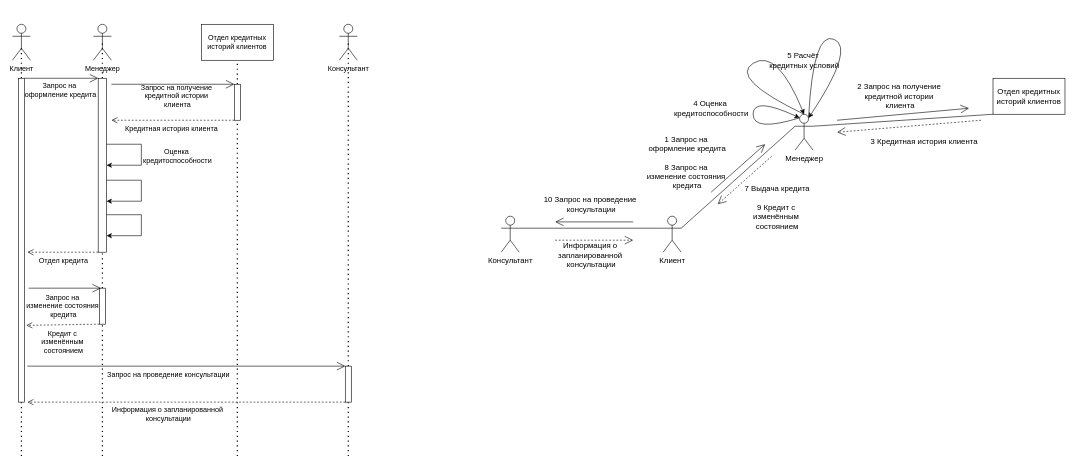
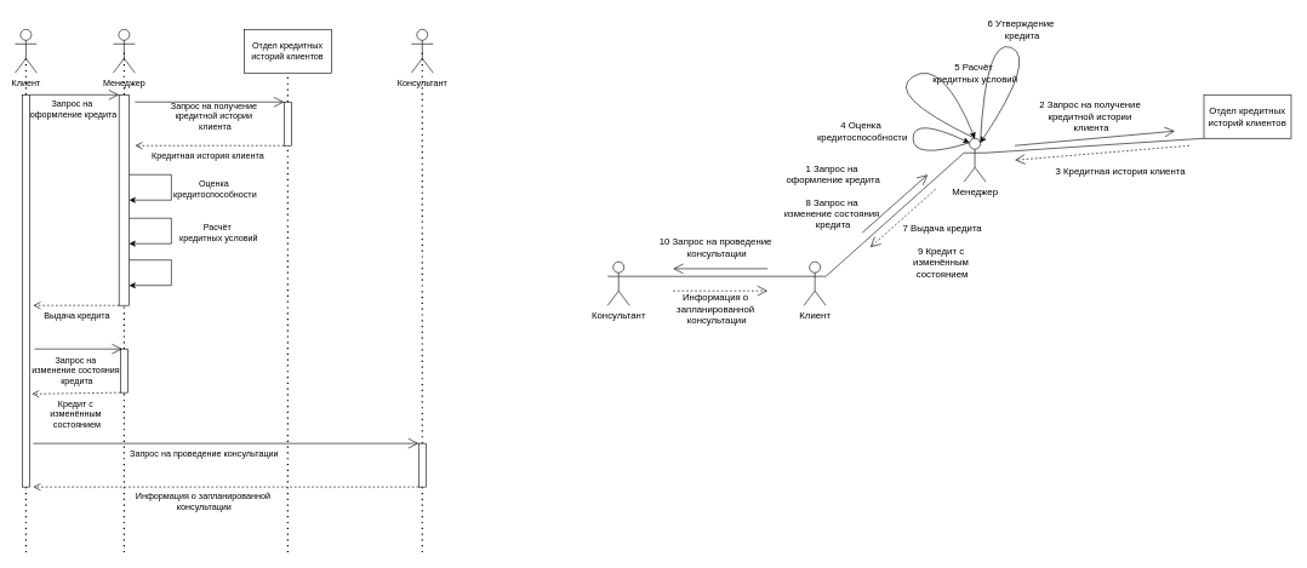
  <mxCell id="0" />
  <mxCell id="1" parent="0" />
  <mxCell id="2" value="Клиент" style="shape=umlActor;verticalLabelPosition=bottom;verticalAlign=top;html=1;outlineConnect=0;" vertex="1" parent="1"><mxGeometry x="20" y="40" width="30" height="60" as="geometry" /></mxCell>
  <mxCell id="3" value="" style="endArrow=none;dashed=1;html=1;dashPattern=1 3;strokeWidth=2;rounded=0;" edge="1" parent="1" source="9"><mxGeometry width="50" height="50" relative="1" as="geometry"><mxPoint x="35" y="640" as="sourcePoint" /><mxPoint x="35" y="80" as="targetPoint" /></mxGeometry></mxCell>
  <mxCell id="4" value="Менеджер" style="shape=umlActor;verticalLabelPosition=bottom;verticalAlign=top;html=1;outlineConnect=0;" vertex="1" parent="1"><mxGeometry x="155" y="40" width="30" height="60" as="geometry" /></mxCell>
  <mxCell id="5" value="" style="endArrow=none;dashed=1;html=1;dashPattern=1 3;strokeWidth=2;rounded=0;entryX=0.5;entryY=0.5;entryDx=0;entryDy=0;entryPerimeter=0;" edge="1" parent="1" source="7" target="4"><mxGeometry width="50" height="50" relative="1" as="geometry"><mxPoint x="170" y="640" as="sourcePoint" /><mxPoint x="395" y="350" as="targetPoint" /></mxGeometry></mxCell>
  <mxCell id="6" value="" style="endArrow=none;dashed=1;html=1;dashPattern=1 3;strokeWidth=2;rounded=0;entryX=0.5;entryY=0.5;entryDx=0;entryDy=0;entryPerimeter=0;" edge="1" parent="1" source="26" target="7"><mxGeometry width="50" height="50" relative="1" as="geometry"><mxPoint x="170" y="640" as="sourcePoint" /><mxPoint x="170" y="70" as="targetPoint" /></mxGeometry></mxCell>
  <mxCell id="7" value="" style="rounded=0;whiteSpace=wrap;html=1;" vertex="1" parent="1"><mxGeometry x="163" y="130" width="14" height="290" as="geometry" /></mxCell>
  <mxCell id="8" value="" style="endArrow=none;dashed=1;html=1;dashPattern=1 3;strokeWidth=2;rounded=0;" edge="1" parent="1" target="9"><mxGeometry width="50" height="50" relative="1" as="geometry"><mxPoint x="35" y="760" as="sourcePoint" /><mxPoint x="35" y="80" as="targetPoint" /></mxGeometry></mxCell>
  <mxCell id="9" value="" style="rounded=0;whiteSpace=wrap;html=1;" vertex="1" parent="1"><mxGeometry x="30" y="130" width="10" height="540" as="geometry" /></mxCell>
  <mxCell id="10" value="&lt;div&gt;Запрос на&amp;nbsp;&lt;/div&gt;&lt;div&gt;оформление кредита&lt;/div&gt;" style="text;html=1;align=center;verticalAlign=middle;resizable=0;points=[];autosize=1;strokeColor=none;fillColor=none;" vertex="1" parent="1"><mxGeometry x="30" y="130" width="140" height="40" as="geometry" /></mxCell>
  <mxCell id="11" value="" style="endArrow=classic;html=1;rounded=0;exitX=1;exitY=0.25;exitDx=0;exitDy=0;entryX=1;entryY=0.5;entryDx=0;entryDy=0;" edge="1" parent="1"><mxGeometry width="50" height="50" relative="1" as="geometry"><mxPoint x="177" y="240" as="sourcePoint" /><mxPoint x="177" y="275" as="targetPoint" /><Array as="points"><mxPoint x="235" y="240" /><mxPoint x="235" y="275" /></Array></mxGeometry></mxCell>
  <mxCell id="12" value="Отдел кредитных историй клиентов" style="rounded=0;whiteSpace=wrap;html=1;" vertex="1" parent="1"><mxGeometry x="335" y="40" width="120" height="60" as="geometry" /></mxCell>
  <mxCell id="13" value="" style="endArrow=none;dashed=1;html=1;dashPattern=1 3;strokeWidth=2;rounded=0;entryX=0.5;entryY=1;entryDx=0;entryDy=0;" edge="1" parent="1" source="15" target="12"><mxGeometry width="50" height="50" relative="1" as="geometry"><mxPoint x="395" y="640" as="sourcePoint" /><mxPoint x="435" y="370" as="targetPoint" /></mxGeometry></mxCell>
  <mxCell id="14" value="" style="endArrow=none;dashed=1;html=1;dashPattern=1 3;strokeWidth=2;rounded=0;entryX=0.5;entryY=1;entryDx=0;entryDy=0;" edge="1" parent="1" target="15"><mxGeometry width="50" height="50" relative="1" as="geometry"><mxPoint x="395" y="760" as="sourcePoint" /><mxPoint x="395" y="100" as="targetPoint" /></mxGeometry></mxCell>
  <mxCell id="15" value="" style="rounded=0;whiteSpace=wrap;html=1;" vertex="1" parent="1"><mxGeometry x="390" y="140" width="10" height="60" as="geometry" /></mxCell>
  <mxCell id="16" value="&lt;div&gt;Запрос на получение&amp;nbsp;&lt;/div&gt;&lt;div&gt;кредитной истории&amp;nbsp;&lt;/div&gt;&lt;div&gt;клиента&lt;/div&gt;" style="text;html=1;align=center;verticalAlign=middle;resizable=0;points=[];autosize=1;strokeColor=none;fillColor=none;" vertex="1" parent="1"><mxGeometry x="225" y="130" width="140" height="60" as="geometry" /></mxCell>
  <mxCell id="17" value="" style="endArrow=open;endFill=1;endSize=12;html=1;rounded=0;entryX=0;entryY=0;entryDx=0;entryDy=0;exitX=1;exitY=0;exitDx=0;exitDy=0;" edge="1" parent="1" source="9" target="7"><mxGeometry width="160" relative="1" as="geometry"><mxPoint x="285" y="390" as="sourcePoint" /><mxPoint x="445" y="390" as="targetPoint" /></mxGeometry></mxCell>
  <mxCell id="18" value="" style="endArrow=open;endFill=1;endSize=12;html=1;rounded=0;entryX=0;entryY=0;entryDx=0;entryDy=0;" edge="1" parent="1" target="15"><mxGeometry width="160" relative="1" as="geometry"><mxPoint x="185" y="140" as="sourcePoint" /><mxPoint x="445" y="390" as="targetPoint" /></mxGeometry></mxCell>
  <mxCell id="19" value="" style="html=1;verticalAlign=bottom;endArrow=open;dashed=1;endSize=8;curved=0;rounded=0;exitX=0;exitY=1;exitDx=0;exitDy=0;" edge="1" parent="1" source="15"><mxGeometry x="-0.017" y="20" relative="1" as="geometry"><mxPoint x="405" y="390" as="sourcePoint" /><mxPoint x="185" y="200" as="targetPoint" /><mxPoint as="offset" /></mxGeometry></mxCell>
  <mxCell id="20" value="&lt;div&gt;Оценка&amp;nbsp;&lt;/div&gt;&lt;div&gt;кредитоспособности&lt;/div&gt;" style="text;html=1;align=center;verticalAlign=middle;resizable=0;points=[];autosize=1;strokeColor=none;fillColor=none;" vertex="1" parent="1"><mxGeometry x="225" y="240" width="140" height="40" as="geometry" /></mxCell>
  <mxCell id="21" value="" style="endArrow=classic;html=1;rounded=0;exitX=1;exitY=0.25;exitDx=0;exitDy=0;entryX=1;entryY=0.5;entryDx=0;entryDy=0;" edge="1" parent="1"><mxGeometry width="50" height="50" relative="1" as="geometry"><mxPoint x="177" y="300" as="sourcePoint" /><mxPoint x="177" y="335" as="targetPoint" /><Array as="points"><mxPoint x="235" y="300" /><mxPoint x="235" y="335" /></Array></mxGeometry></mxCell>
+ <mxCell id="22" value="&lt;div&gt;Расчёт&amp;nbsp;&lt;/div&gt;&lt;div&gt;кредитных условий&lt;/div&gt;" style="text;html=1;align=center;verticalAlign=middle;resizable=0;points=[];autosize=1;strokeColor=none;fillColor=none;" vertex="1" parent="1"><mxGeometry x="235" y="300" width="130" height="40" as="geometry" /></mxCell>
  <mxCell id="23" value="" style="endArrow=classic;html=1;rounded=0;exitX=1;exitY=0.25;exitDx=0;exitDy=0;entryX=1;entryY=0.5;entryDx=0;entryDy=0;" edge="1" parent="1"><mxGeometry width="50" height="50" relative="1" as="geometry"><mxPoint x="177" y="357.5" as="sourcePoint" /><mxPoint x="177" y="392.5" as="targetPoint" /><Array as="points"><mxPoint x="235" y="357.5" /><mxPoint x="235" y="392.5" /></Array></mxGeometry></mxCell>
  <mxCell id="24" value="" style="html=1;verticalAlign=bottom;endArrow=open;dashed=1;endSize=8;curved=0;rounded=0;exitX=0;exitY=1;exitDx=0;exitDy=0;" edge="1" parent="1" source="7"><mxGeometry x="-0.049" y="20" relative="1" as="geometry"><mxPoint x="405" y="390" as="sourcePoint" /><mxPoint x="45" y="420" as="targetPoint" /><mxPoint as="offset" /></mxGeometry></mxCell>
  <mxCell id="25" value="" style="endArrow=none;dashed=1;html=1;dashPattern=1 3;strokeWidth=2;rounded=0;entryX=0.5;entryY=0.5;entryDx=0;entryDy=0;entryPerimeter=0;" edge="1" parent="1" target="26"><mxGeometry width="50" height="50" relative="1" as="geometry"><mxPoint x="170" y="760" as="sourcePoint" /><mxPoint x="170" y="275" as="targetPoint" /></mxGeometry></mxCell>
  <mxCell id="26" value="" style="rounded=0;whiteSpace=wrap;html=1;" vertex="1" parent="1"><mxGeometry x="165" y="480" width="10" height="60" as="geometry" /></mxCell>
  <mxCell id="27" value="" style="endArrow=open;endFill=1;endSize=12;html=1;rounded=0;entryX=0.25;entryY=0;entryDx=0;entryDy=0;exitX=0.113;exitY=0;exitDx=0;exitDy=0;exitPerimeter=0;" edge="1" parent="1" source="28" target="26"><mxGeometry width="160" relative="1" as="geometry"><mxPoint x="285" y="390" as="sourcePoint" /><mxPoint x="445" y="390" as="targetPoint" /></mxGeometry></mxCell>
  <mxCell id="28" value="&lt;div&gt;Запрос на&amp;nbsp;&lt;/div&gt;&lt;div&gt;изменение состояния&amp;nbsp;&lt;/div&gt;&lt;div&gt;кредита&lt;/div&gt;" style="text;html=1;align=center;verticalAlign=middle;resizable=0;points=[];autosize=1;strokeColor=none;fillColor=none;" vertex="1" parent="1"><mxGeometry x="30" y="480" width="150" height="60" as="geometry" /></mxCell>
  <mxCell id="29" value="" style="html=1;verticalAlign=bottom;endArrow=open;dashed=1;endSize=8;curved=0;rounded=0;exitX=0;exitY=1;exitDx=0;exitDy=0;entryX=0.087;entryY=1.033;entryDx=0;entryDy=0;entryPerimeter=0;" edge="1" parent="1" source="26" target="28"><mxGeometry x="0.001" y="30" relative="1" as="geometry"><mxPoint x="405" y="390" as="sourcePoint" /><mxPoint x="325" y="390" as="targetPoint" /><mxPoint as="offset" /></mxGeometry></mxCell>
  <mxCell id="30" value="&lt;div&gt;Кредит с&amp;nbsp;&lt;/div&gt;&lt;div&gt;изменённым&amp;nbsp;&lt;/div&gt;&lt;div&gt;состоянием&lt;/div&gt;" style="text;html=1;align=center;verticalAlign=middle;resizable=0;points=[];autosize=1;strokeColor=none;fillColor=none;" vertex="1" parent="1"><mxGeometry x="55" y="540" width="100" height="60" as="geometry" /></mxCell>
  <mxCell id="31" value="Консультант" style="shape=umlActor;verticalLabelPosition=bottom;verticalAlign=top;html=1;outlineConnect=0;" vertex="1" parent="1"><mxGeometry x="565" y="40" width="30" height="60" as="geometry" /></mxCell>
  <mxCell id="32" value="" style="endArrow=none;dashed=1;html=1;dashPattern=1 3;strokeWidth=2;rounded=0;entryX=0.5;entryY=0.5;entryDx=0;entryDy=0;entryPerimeter=0;" edge="1" parent="1" source="34" target="31"><mxGeometry width="50" height="50" relative="1" as="geometry"><mxPoint x="580" y="760" as="sourcePoint" /><mxPoint x="395" y="370" as="targetPoint" /></mxGeometry></mxCell>
  <mxCell id="33" value="" style="endArrow=none;dashed=1;html=1;dashPattern=1 3;strokeWidth=2;rounded=0;entryX=0.5;entryY=0.5;entryDx=0;entryDy=0;entryPerimeter=0;" edge="1" parent="1" target="34"><mxGeometry width="50" height="50" relative="1" as="geometry"><mxPoint x="580" y="760" as="sourcePoint" /><mxPoint x="580" y="70" as="targetPoint" /></mxGeometry></mxCell>
  <mxCell id="34" value="" style="rounded=0;whiteSpace=wrap;html=1;" vertex="1" parent="1"><mxGeometry x="575" y="610" width="10" height="60" as="geometry" /></mxCell>
  <mxCell id="35" value="" style="endArrow=open;endFill=1;endSize=12;html=1;rounded=0;entryX=0;entryY=0;entryDx=0;entryDy=0;" edge="1" parent="1" target="34"><mxGeometry width="160" relative="1" as="geometry"><mxPoint x="45" y="610" as="sourcePoint" /><mxPoint x="445" y="390" as="targetPoint" /></mxGeometry></mxCell>
  <mxCell id="36" value="Запрос на проведение консультации" style="text;html=1;align=center;verticalAlign=middle;resizable=0;points=[];autosize=1;strokeColor=none;fillColor=none;" vertex="1" parent="1"><mxGeometry x="170" y="610" width="220" height="30" as="geometry" /></mxCell>
  <mxCell id="37" value="" style="html=1;verticalAlign=bottom;endArrow=open;dashed=1;endSize=8;curved=0;rounded=0;exitX=0;exitY=1;exitDx=0;exitDy=0;" edge="1" parent="1" source="34"><mxGeometry relative="1" as="geometry"><mxPoint x="405" y="390" as="sourcePoint" /><mxPoint x="45" y="670" as="targetPoint" /></mxGeometry></mxCell>
  <mxCell id="38" value="&lt;div&gt;Информация о запланированной&amp;nbsp;&lt;/div&gt;&lt;div&gt;консультации&lt;/div&gt;" style="text;html=1;align=center;verticalAlign=middle;resizable=0;points=[];autosize=1;strokeColor=none;fillColor=none;" vertex="1" parent="1"><mxGeometry x="175" y="670" width="210" height="40" as="geometry" /></mxCell>
  <mxCell id="39" value="Клиент" style="shape=umlActor;verticalLabelPosition=bottom;verticalAlign=top;html=1;outlineConnect=0;fontSize=13;" vertex="1" parent="1"><mxGeometry x="1105" y="360" width="30" height="60" as="geometry" /></mxCell>
  <mxCell id="40" value="Менеджер" style="shape=umlActor;verticalLabelPosition=bottom;verticalAlign=top;html=1;outlineConnect=0;fontSize=13;" vertex="1" parent="1"><mxGeometry x="1325" y="190" width="30" height="60" as="geometry" /></mxCell>
  <mxCell id="41" value="" style="endArrow=none;html=1;rounded=0;exitX=1;exitY=0.333;exitDx=0;exitDy=0;exitPerimeter=0;entryX=0;entryY=0.333;entryDx=0;entryDy=0;entryPerimeter=0;fontSize=13;" edge="1" parent="1" source="39" target="40"><mxGeometry width="50" height="50" relative="1" as="geometry"><mxPoint x="775" y="220" as="sourcePoint" /><mxPoint x="825" y="170" as="targetPoint" /></mxGeometry></mxCell>
  <mxCell id="42" value="" style="endArrow=open;endFill=1;endSize=12;html=1;rounded=0;fontSize=13;" edge="1" parent="1"><mxGeometry width="160" relative="1" as="geometry"><mxPoint x="1185" y="320" as="sourcePoint" /><mxPoint x="1275" y="240" as="targetPoint" /></mxGeometry></mxCell>
  <mxCell id="43" value="" style="endArrow=open;endFill=1;endSize=12;html=1;rounded=0;dashed=1;fontSize=13;" edge="1" parent="1"><mxGeometry width="160" relative="1" as="geometry"><mxPoint x="1286" y="260" as="sourcePoint" /><mxPoint x="1196" y="340" as="targetPoint" /></mxGeometry></mxCell>
  <mxCell id="44" value="1 Запрос на&amp;nbsp;&lt;div style=&quot;font-size: 13px;&quot;&gt;оформление кредита&lt;/div&gt;&lt;div style=&quot;font-size: 13px;&quot;&gt;&lt;br style=&quot;font-size: 13px;&quot;&gt;&lt;/div&gt;&lt;div style=&quot;font-size: 13px;&quot;&gt;8 Запрос на&amp;nbsp;&lt;/div&gt;&lt;div style=&quot;font-size: 13px;&quot;&gt;изменение состояния&amp;nbsp;&lt;/div&gt;&lt;div style=&quot;font-size: 13px;&quot;&gt;кредита&lt;/div&gt;" style="text;html=1;align=center;verticalAlign=middle;resizable=0;points=[];autosize=1;strokeColor=none;fillColor=none;fontSize=13;" vertex="1" parent="1"><mxGeometry x="1065" y="215" width="160" height="110" as="geometry" /></mxCell>
- <mxCell id="45" value="Отдел кредита" style="text;html=1;align=center;verticalAlign=middle;resizable=0;points=[];autosize=1;strokeColor=none;fillColor=none;" vertex="1" parent="1"><mxGeometry x="50" y="420" width="110" height="30" as="geometry" /></mxCell>
+ <mxCell id="45" value="Выдача кредита" style="text;html=1;align=center;verticalAlign=middle;resizable=0;points=[];autosize=1;strokeColor=none;fillColor=none;" vertex="1" parent="1"><mxGeometry x="50" y="420" width="110" height="30" as="geometry" /></mxCell>
  <mxCell id="46" value="&lt;div style=&quot;font-size: 13px;&quot;&gt;7 Выдача кредита&lt;/div&gt;&lt;div style=&quot;font-size: 13px;&quot;&gt;&lt;br style=&quot;font-size: 13px;&quot;&gt;&lt;/div&gt;9 Кредит с&amp;nbsp;&lt;div style=&quot;font-size: 13px;&quot;&gt;изменённым&amp;nbsp;&lt;/div&gt;&lt;div style=&quot;font-size: 13px;&quot;&gt;состоянием&lt;/div&gt;" style="text;html=1;align=center;verticalAlign=middle;resizable=0;points=[];autosize=1;strokeColor=none;fillColor=none;fontSize=13;" vertex="1" parent="1"><mxGeometry x="1230" y="300" width="130" height="90" as="geometry" /></mxCell>
  <mxCell id="47" value="Отдел кредитных историй клиентов" style="rounded=0;whiteSpace=wrap;html=1;fontSize=13;" vertex="1" parent="1"><mxGeometry x="1655" y="130" width="120" height="60" as="geometry" /></mxCell>
  <mxCell id="48" value="" style="endArrow=none;html=1;rounded=0;exitX=1;exitY=0.333;exitDx=0;exitDy=0;exitPerimeter=0;entryX=0;entryY=1;entryDx=0;entryDy=0;fontSize=13;" edge="1" parent="1" source="40" target="47"><mxGeometry width="50" height="50" relative="1" as="geometry"><mxPoint x="775" y="410" as="sourcePoint" /><mxPoint x="825" y="360" as="targetPoint" /></mxGeometry></mxCell>
  <mxCell id="49" value="" style="endArrow=open;endFill=1;endSize=12;html=1;rounded=0;fontSize=13;" edge="1" parent="1"><mxGeometry width="160" relative="1" as="geometry"><mxPoint x="1395" y="200" as="sourcePoint" /><mxPoint x="1615" y="180" as="targetPoint" /></mxGeometry></mxCell>
  <mxCell id="50" value="2 Запрос на получение&amp;nbsp;&lt;div style=&quot;font-size: 13px;&quot;&gt;кредитной истории&amp;nbsp;&lt;/div&gt;&lt;div style=&quot;font-size: 13px;&quot;&gt;клиента&lt;/div&gt;" style="text;html=1;align=center;verticalAlign=middle;resizable=0;points=[];autosize=1;strokeColor=none;fillColor=none;fontSize=13;" vertex="1" parent="1"><mxGeometry x="1415" y="130" width="170" height="60" as="geometry" /></mxCell>
  <mxCell id="51" value="" style="endArrow=open;endFill=1;endSize=12;html=1;rounded=0;dashed=1;fontSize=13;" edge="1" parent="1"><mxGeometry width="160" relative="1" as="geometry"><mxPoint x="1635" y="200" as="sourcePoint" /><mxPoint x="1395" y="220" as="targetPoint" /></mxGeometry></mxCell>
  <mxCell id="52" value="Кредитная история клиента" style="text;html=1;align=center;verticalAlign=middle;resizable=0;points=[];autosize=1;strokeColor=none;fillColor=none;" vertex="1" parent="1"><mxGeometry x="195" y="200" width="180" height="30" as="geometry" /></mxCell>
  <mxCell id="53" value="3 Кредитная история клиента" style="text;html=1;align=center;verticalAlign=middle;resizable=0;points=[];autosize=1;strokeColor=none;fillColor=none;fontSize=13;" vertex="1" parent="1"><mxGeometry x="1440" y="220" width="200" height="30" as="geometry" /></mxCell>
  <mxCell id="54" value="" style="curved=1;endArrow=classic;html=1;rounded=0;exitX=0.25;exitY=0.1;exitDx=0;exitDy=0;exitPerimeter=0;entryX=0.25;entryY=0.1;entryDx=0;entryDy=0;entryPerimeter=0;fontSize=13;" edge="1" parent="1" source="40" target="40"><mxGeometry width="50" height="50" relative="1" as="geometry"><mxPoint x="1275" y="130" as="sourcePoint" /><mxPoint x="1335" y="180" as="targetPoint" /><Array as="points"><mxPoint x="1255" y="220" /><mxPoint x="1255" y="160" /></Array></mxGeometry></mxCell>
  <mxCell id="55" value="4 Оценка&amp;nbsp;&lt;div style=&quot;font-size: 13px;&quot;&gt;кредитоспособности&lt;/div&gt;" style="text;html=1;align=center;verticalAlign=middle;resizable=0;points=[];autosize=1;strokeColor=none;fillColor=none;fontSize=13;" vertex="1" parent="1"><mxGeometry x="1110" y="160" width="150" height="40" as="geometry" /></mxCell>
  <mxCell id="56" value="" style="curved=1;endArrow=classic;html=1;rounded=0;exitX=0.5;exitY=0;exitDx=0;exitDy=0;exitPerimeter=0;entryX=0.5;entryY=0;entryDx=0;entryDy=0;entryPerimeter=0;fontSize=13;" edge="1" parent="1" source="40" target="40"><mxGeometry width="50" height="50" relative="1" as="geometry"><mxPoint x="1344" y="146" as="sourcePoint" /><mxPoint x="1375" y="140" as="targetPoint" /><Array as="points"><mxPoint x="1215" y="130" /><mxPoint x="1295" y="80" /></Array></mxGeometry></mxCell>
  <mxCell id="57" value="5 Расчёт&amp;nbsp;&lt;div style=&quot;font-size: 13px;&quot;&gt;кредитных условий&lt;/div&gt;" style="text;html=1;align=center;verticalAlign=middle;resizable=0;points=[];autosize=1;strokeColor=none;fillColor=none;fontSize=13;" vertex="1" parent="1"><mxGeometry x="1270" y="80" width="140" height="40" as="geometry" /></mxCell>
  <mxCell id="58" value="" style="curved=1;endArrow=classic;html=1;rounded=0;exitX=0.75;exitY=0.1;exitDx=0;exitDy=0;exitPerimeter=0;entryX=0.75;entryY=0.1;entryDx=0;entryDy=0;entryPerimeter=0;fontSize=13;" edge="1" parent="1" source="40" target="40"><mxGeometry width="50" height="50" relative="1" as="geometry"><mxPoint x="1420" y="150" as="sourcePoint" /><mxPoint x="1465" y="100" as="targetPoint" /><Array as="points"><mxPoint x="1355" y="50" /><mxPoint x="1425" y="80" /></Array></mxGeometry></mxCell>
+ <mxCell id="59" value="6 Утверждение&amp;nbsp;&lt;div style=&quot;font-size: 13px;&quot;&gt;кредита&lt;/div&gt;" style="text;html=1;align=center;verticalAlign=middle;resizable=0;points=[];autosize=1;strokeColor=none;fillColor=none;fontSize=13;" vertex="1" parent="1"><mxGeometry x="1345" y="20" width="120" height="40" as="geometry" /></mxCell>
  <mxCell id="60" value="Консультант" style="shape=umlActor;verticalLabelPosition=bottom;verticalAlign=top;html=1;outlineConnect=0;fontSize=13;" vertex="1" parent="1"><mxGeometry x="835" y="360" width="30" height="60" as="geometry" /></mxCell>
  <mxCell id="61" value="" style="endArrow=none;html=1;rounded=0;entryX=0;entryY=0.333;entryDx=0;entryDy=0;entryPerimeter=0;exitX=1;exitY=0.333;exitDx=0;exitDy=0;exitPerimeter=0;fontSize=13;" edge="1" parent="1" source="60" target="39"><mxGeometry width="50" height="50" relative="1" as="geometry"><mxPoint x="875" y="530" as="sourcePoint" /><mxPoint x="925" y="480" as="targetPoint" /></mxGeometry></mxCell>
  <mxCell id="62" value="" style="endArrow=open;endFill=1;endSize=12;html=1;rounded=0;fontSize=13;" edge="1" parent="1"><mxGeometry width="160" relative="1" as="geometry"><mxPoint x="1055" y="369.5" as="sourcePoint" /><mxPoint x="925" y="369.5" as="targetPoint" /></mxGeometry></mxCell>
  <mxCell id="63" value="10 Запрос на проведение&amp;nbsp;&lt;div style=&quot;font-size: 13px;&quot;&gt;консультации&lt;/div&gt;" style="text;html=1;align=center;verticalAlign=middle;resizable=0;points=[];autosize=1;strokeColor=none;fillColor=none;fontSize=13;" vertex="1" parent="1"><mxGeometry x="895" y="319.5" width="180" height="40" as="geometry" /></mxCell>
  <mxCell id="64" value="" style="endArrow=open;endFill=1;endSize=12;html=1;rounded=0;dashed=1;fontSize=13;" edge="1" parent="1"><mxGeometry width="160" relative="1" as="geometry"><mxPoint x="925" y="400" as="sourcePoint" /><mxPoint x="1055" y="400" as="targetPoint" /></mxGeometry></mxCell>
  <mxCell id="65" value="&lt;div style=&quot;font-size: 13px;&quot;&gt;Информация о&amp;nbsp;&lt;/div&gt;&lt;div style=&quot;font-size: 13px;&quot;&gt;запланированной&amp;nbsp;&lt;/div&gt;&lt;div style=&quot;font-size: 13px;&quot;&gt;консультации&lt;/div&gt;" style="text;html=1;align=center;verticalAlign=middle;resizable=0;points=[];autosize=1;strokeColor=none;fillColor=none;fontSize=13;" vertex="1" parent="1"><mxGeometry x="920" y="395" width="130" height="60" as="geometry" /></mxCell>
